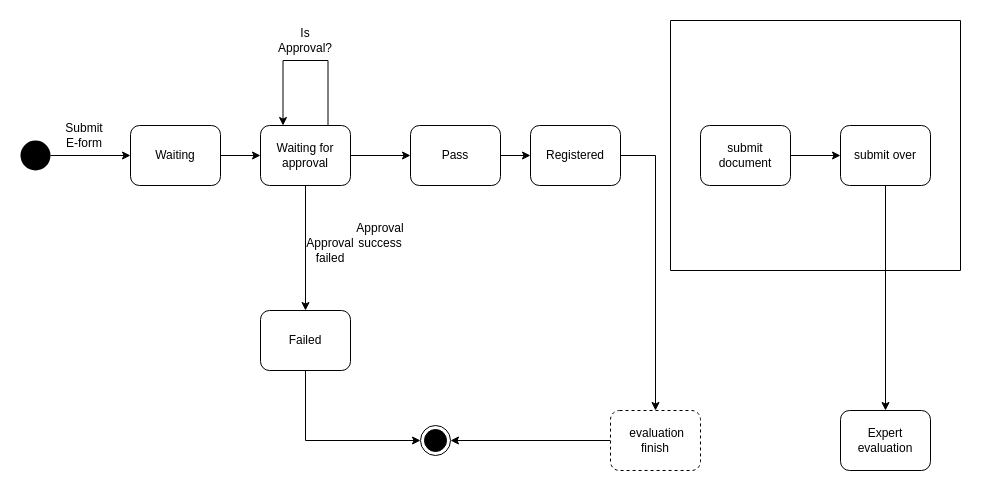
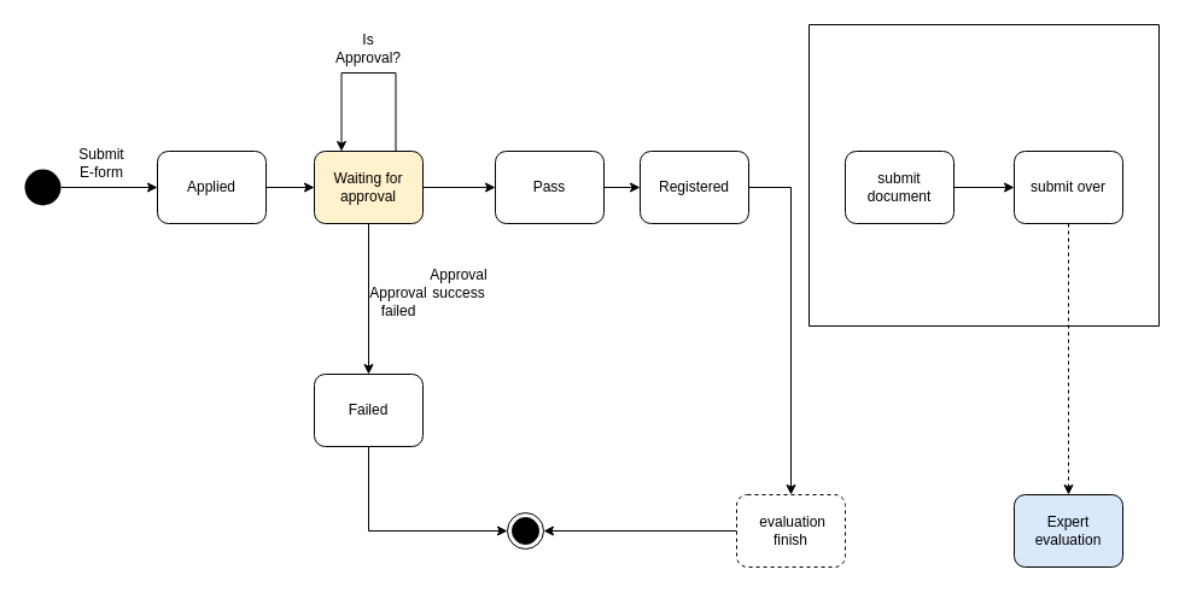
  <mxCell id="0" />
  <mxCell id="1" parent="0" />
  <mxCell id="2" style="edgeStyle=orthogonalEdgeStyle;rounded=0;orthogonalLoop=1;jettySize=auto;html=1;exitX=1;exitY=0.5;exitDx=0;exitDy=0;entryX=0;entryY=0.5;entryDx=0;entryDy=0;" edge="1" parent="1" source="3" target="5"><mxGeometry relative="1" as="geometry" /></mxCell>
  <mxCell id="3" value="" style="ellipse;fillColor=#000000;strokeColor=none;" vertex="1" parent="1"><mxGeometry x="20" y="140" width="30" height="30" as="geometry" /></mxCell>
  <mxCell id="4" style="edgeStyle=orthogonalEdgeStyle;rounded=0;orthogonalLoop=1;jettySize=auto;html=1;exitX=1;exitY=0.5;exitDx=0;exitDy=0;entryX=0;entryY=0.5;entryDx=0;entryDy=0;" edge="1" parent="1" source="5" target="8"><mxGeometry relative="1" as="geometry" /></mxCell>
- <mxCell id="5" value="Waiting" style="rounded=1;whiteSpace=wrap;html=1;" vertex="1" parent="1"><mxGeometry x="130" y="125" width="90" height="60" as="geometry" /></mxCell>
+ <mxCell id="5" value="Applied" style="rounded=1;whiteSpace=wrap;html=1;" vertex="1" parent="1"><mxGeometry x="130" y="125" width="90" height="60" as="geometry" /></mxCell>
  <mxCell id="6" style="edgeStyle=orthogonalEdgeStyle;rounded=0;orthogonalLoop=1;jettySize=auto;html=1;exitX=1;exitY=0.5;exitDx=0;exitDy=0;entryX=0;entryY=0.5;entryDx=0;entryDy=0;" edge="1" parent="1" source="8" target="10"><mxGeometry relative="1" as="geometry" /></mxCell>
  <mxCell id="7" style="edgeStyle=orthogonalEdgeStyle;rounded=0;orthogonalLoop=1;jettySize=auto;html=1;exitX=0.5;exitY=1;exitDx=0;exitDy=0;entryX=0.5;entryY=0;entryDx=0;entryDy=0;" edge="1" parent="1" source="8" target="22"><mxGeometry relative="1" as="geometry" /></mxCell>
- <mxCell id="8" value="Waiting for approval" style="rounded=1;whiteSpace=wrap;html=1;" vertex="1" parent="1"><mxGeometry x="260" y="125" width="90" height="60" as="geometry" /></mxCell>
+ <mxCell id="8" value="Waiting for approval" style="rounded=1;whiteSpace=wrap;html=1;fillColor=#fff2cc;" vertex="1" parent="1"><mxGeometry x="260" y="125" width="90" height="60" as="geometry" /></mxCell>
  <mxCell id="9" style="edgeStyle=orthogonalEdgeStyle;rounded=0;orthogonalLoop=1;jettySize=auto;html=1;exitX=1;exitY=0.5;exitDx=0;exitDy=0;entryX=0;entryY=0.5;entryDx=0;entryDy=0;" edge="1" parent="1" source="10" target="12"><mxGeometry relative="1" as="geometry" /></mxCell>
  <mxCell id="10" value="Pass" style="rounded=1;whiteSpace=wrap;html=1;" vertex="1" parent="1"><mxGeometry x="410" y="125" width="90" height="60" as="geometry" /></mxCell>
  <mxCell id="11" style="edgeStyle=orthogonalEdgeStyle;rounded=0;orthogonalLoop=1;jettySize=auto;html=1;exitX=1;exitY=0.5;exitDx=0;exitDy=0;" edge="1" parent="1" source="12" target="20"><mxGeometry relative="1" as="geometry" /></mxCell>
  <mxCell id="12" value="&lt;span style=&quot;font-weight: normal&quot;&gt;Registered&lt;/span&gt;" style="rounded=1;whiteSpace=wrap;html=1;fontStyle=1" vertex="1" parent="1"><mxGeometry x="530" y="125" width="90" height="60" as="geometry" /></mxCell>
  <mxCell id="13" style="edgeStyle=orthogonalEdgeStyle;rounded=0;orthogonalLoop=1;jettySize=auto;html=1;exitX=1;exitY=0.5;exitDx=0;exitDy=0;entryX=0;entryY=0.5;entryDx=0;entryDy=0;" edge="1" parent="1" source="14" target="16"><mxGeometry relative="1" as="geometry" /></mxCell>
  <mxCell id="14" value="submit document" style="rounded=1;whiteSpace=wrap;html=1;" vertex="1" parent="1"><mxGeometry x="700" y="125" width="90" height="60" as="geometry" /></mxCell>
- <mxCell id="15" style="edgeStyle=orthogonalEdgeStyle;rounded=0;orthogonalLoop=1;jettySize=auto;html=1;exitX=0.5;exitY=1;exitDx=0;exitDy=0;" edge="1" parent="1" source="16" target="18"><mxGeometry relative="1" as="geometry" /></mxCell>
+ <mxCell id="15" style="edgeStyle=orthogonalEdgeStyle;rounded=0;orthogonalLoop=1;jettySize=auto;html=1;exitX=0.5;exitY=1;exitDx=0;exitDy=0;dashed=1;" edge="1" parent="1" source="16" target="18"><mxGeometry relative="1" as="geometry" /></mxCell>
  <mxCell id="16" value="submit over" style="rounded=1;whiteSpace=wrap;html=1;" vertex="1" parent="1"><mxGeometry x="840" y="125" width="90" height="60" as="geometry" /></mxCell>
  <mxCell id="17" value="" style="swimlane;startSize=0;" vertex="1" parent="1"><mxGeometry x="670" y="20" width="290" height="250" as="geometry" /></mxCell>
- <mxCell id="18" value="Expert evaluation" style="rounded=1;whiteSpace=wrap;html=1;" vertex="1" parent="1"><mxGeometry x="840" y="410" width="90" height="60" as="geometry" /></mxCell>
+ <mxCell id="18" value="Expert evaluation" style="rounded=1;whiteSpace=wrap;html=1;fillColor=#dae8fc;" vertex="1" parent="1"><mxGeometry x="840" y="410" width="90" height="60" as="geometry" /></mxCell>
  <mxCell id="19" style="edgeStyle=orthogonalEdgeStyle;rounded=0;orthogonalLoop=1;jettySize=auto;html=1;exitX=0;exitY=0.5;exitDx=0;exitDy=0;entryX=1;entryY=0.5;entryDx=0;entryDy=0;" edge="1" parent="1" source="20" target="23"><mxGeometry relative="1" as="geometry" /></mxCell>
  <mxCell id="20" value="&amp;nbsp;evaluation finish" style="rounded=1;whiteSpace=wrap;html=1;dashed=1;" vertex="1" parent="1"><mxGeometry x="610" y="410" width="90" height="60" as="geometry" /></mxCell>
  <mxCell id="21" style="edgeStyle=orthogonalEdgeStyle;rounded=0;orthogonalLoop=1;jettySize=auto;html=1;exitX=0.5;exitY=1;exitDx=0;exitDy=0;entryX=0;entryY=0.5;entryDx=0;entryDy=0;" edge="1" parent="1" source="22" target="23"><mxGeometry relative="1" as="geometry" /></mxCell>
  <mxCell id="22" value="Failed" style="rounded=1;whiteSpace=wrap;html=1;" vertex="1" parent="1"><mxGeometry x="260" y="310" width="90" height="60" as="geometry" /></mxCell>
  <mxCell id="23" value="" style="ellipse;html=1;shape=endState;fillColor=#000000;strokeColor=#000000;" vertex="1" parent="1"><mxGeometry x="420" y="425" width="30" height="30" as="geometry" /></mxCell>
  <mxCell id="24" value="Submit E-form" style="text;html=1;strokeColor=none;fillColor=none;align=center;verticalAlign=middle;whiteSpace=wrap;rounded=0;" vertex="1" parent="1"><mxGeometry x="64" y="125" width="40" height="20" as="geometry" /></mxCell>
  <mxCell id="25" value="Approval failed" style="text;html=1;strokeColor=none;fillColor=none;align=center;verticalAlign=middle;whiteSpace=wrap;rounded=0;" vertex="1" parent="1"><mxGeometry x="310" y="240" width="40" height="20" as="geometry" /></mxCell>
  <mxCell id="26" value="Approval success" style="text;html=1;strokeColor=none;fillColor=none;align=center;verticalAlign=middle;whiteSpace=wrap;rounded=0;" vertex="1" parent="1"><mxGeometry x="360" y="225" width="40" height="20" as="geometry" /></mxCell>
  <mxCell id="27" style="edgeStyle=orthogonalEdgeStyle;rounded=0;orthogonalLoop=1;jettySize=auto;html=1;exitX=0.75;exitY=0;exitDx=0;exitDy=0;entryX=0.25;entryY=0;entryDx=0;entryDy=0;" edge="1" parent="1" source="8" target="8"><mxGeometry relative="1" as="geometry"><Array as="points"><mxPoint x="328" y="60" /><mxPoint x="283" y="60" /></Array></mxGeometry></mxCell>
  <mxCell id="28" value="Is Approval?" style="text;html=1;strokeColor=none;fillColor=none;align=center;verticalAlign=middle;whiteSpace=wrap;rounded=0;" vertex="1" parent="1"><mxGeometry x="285" y="30" width="40" height="20" as="geometry" /></mxCell>
